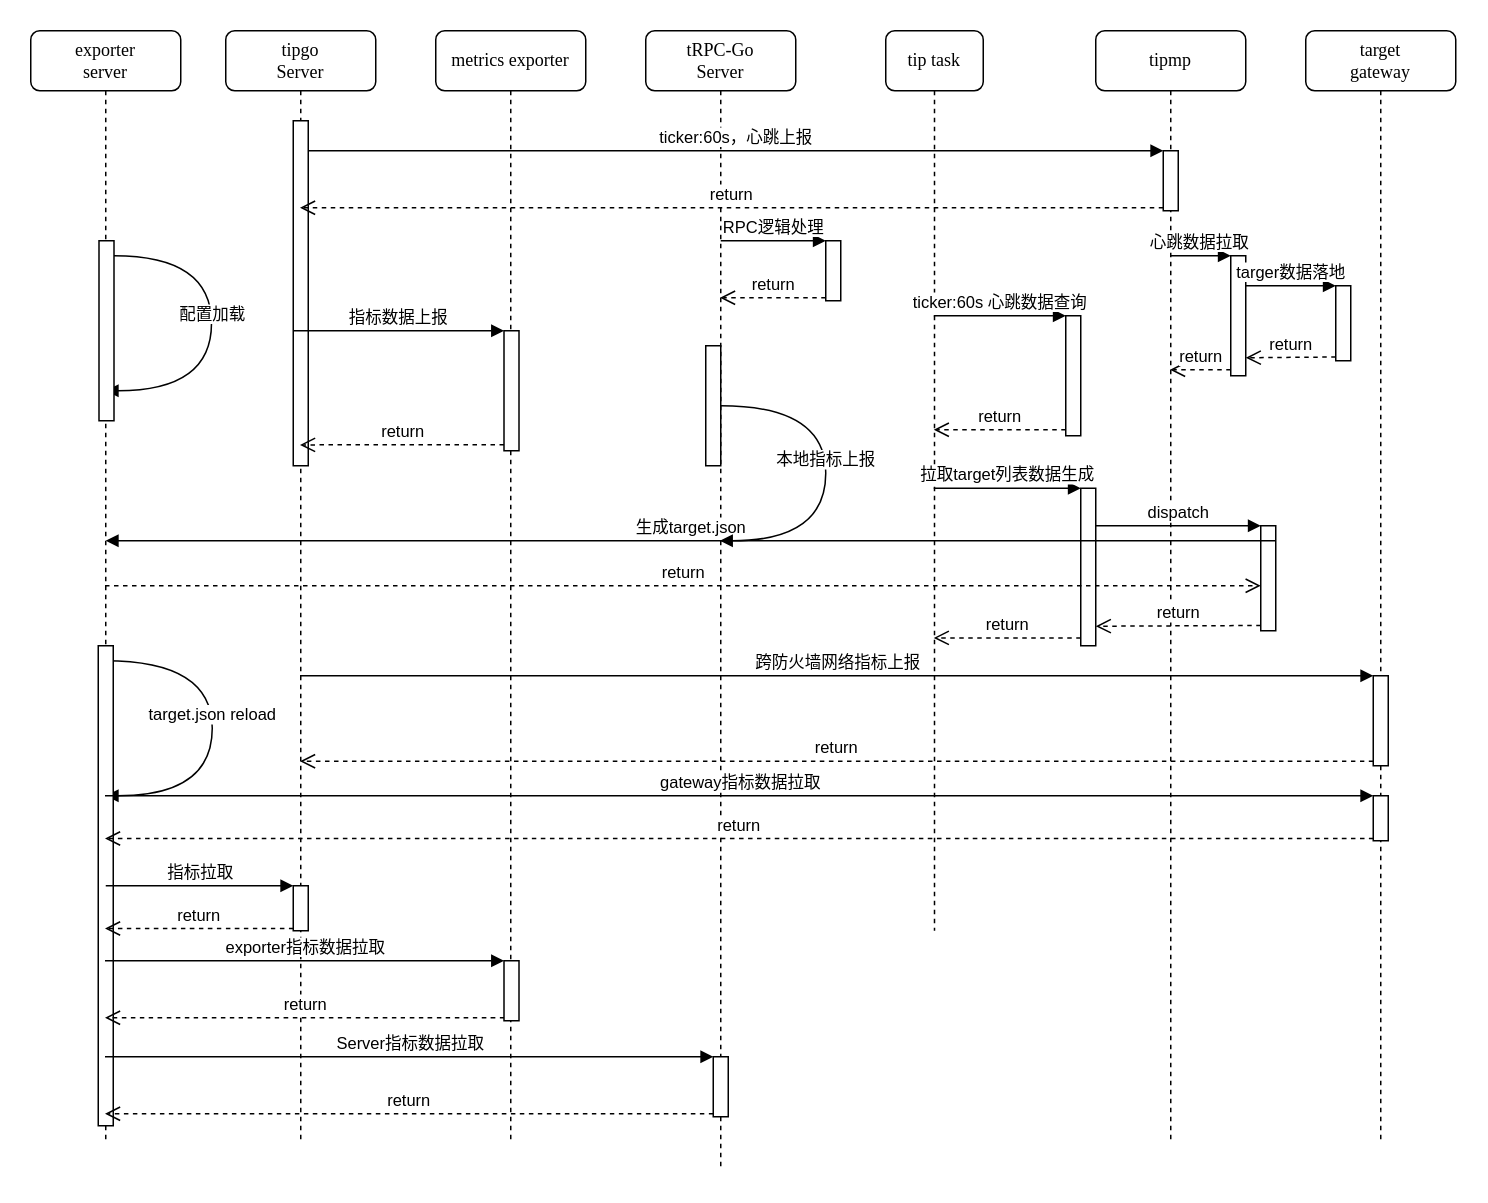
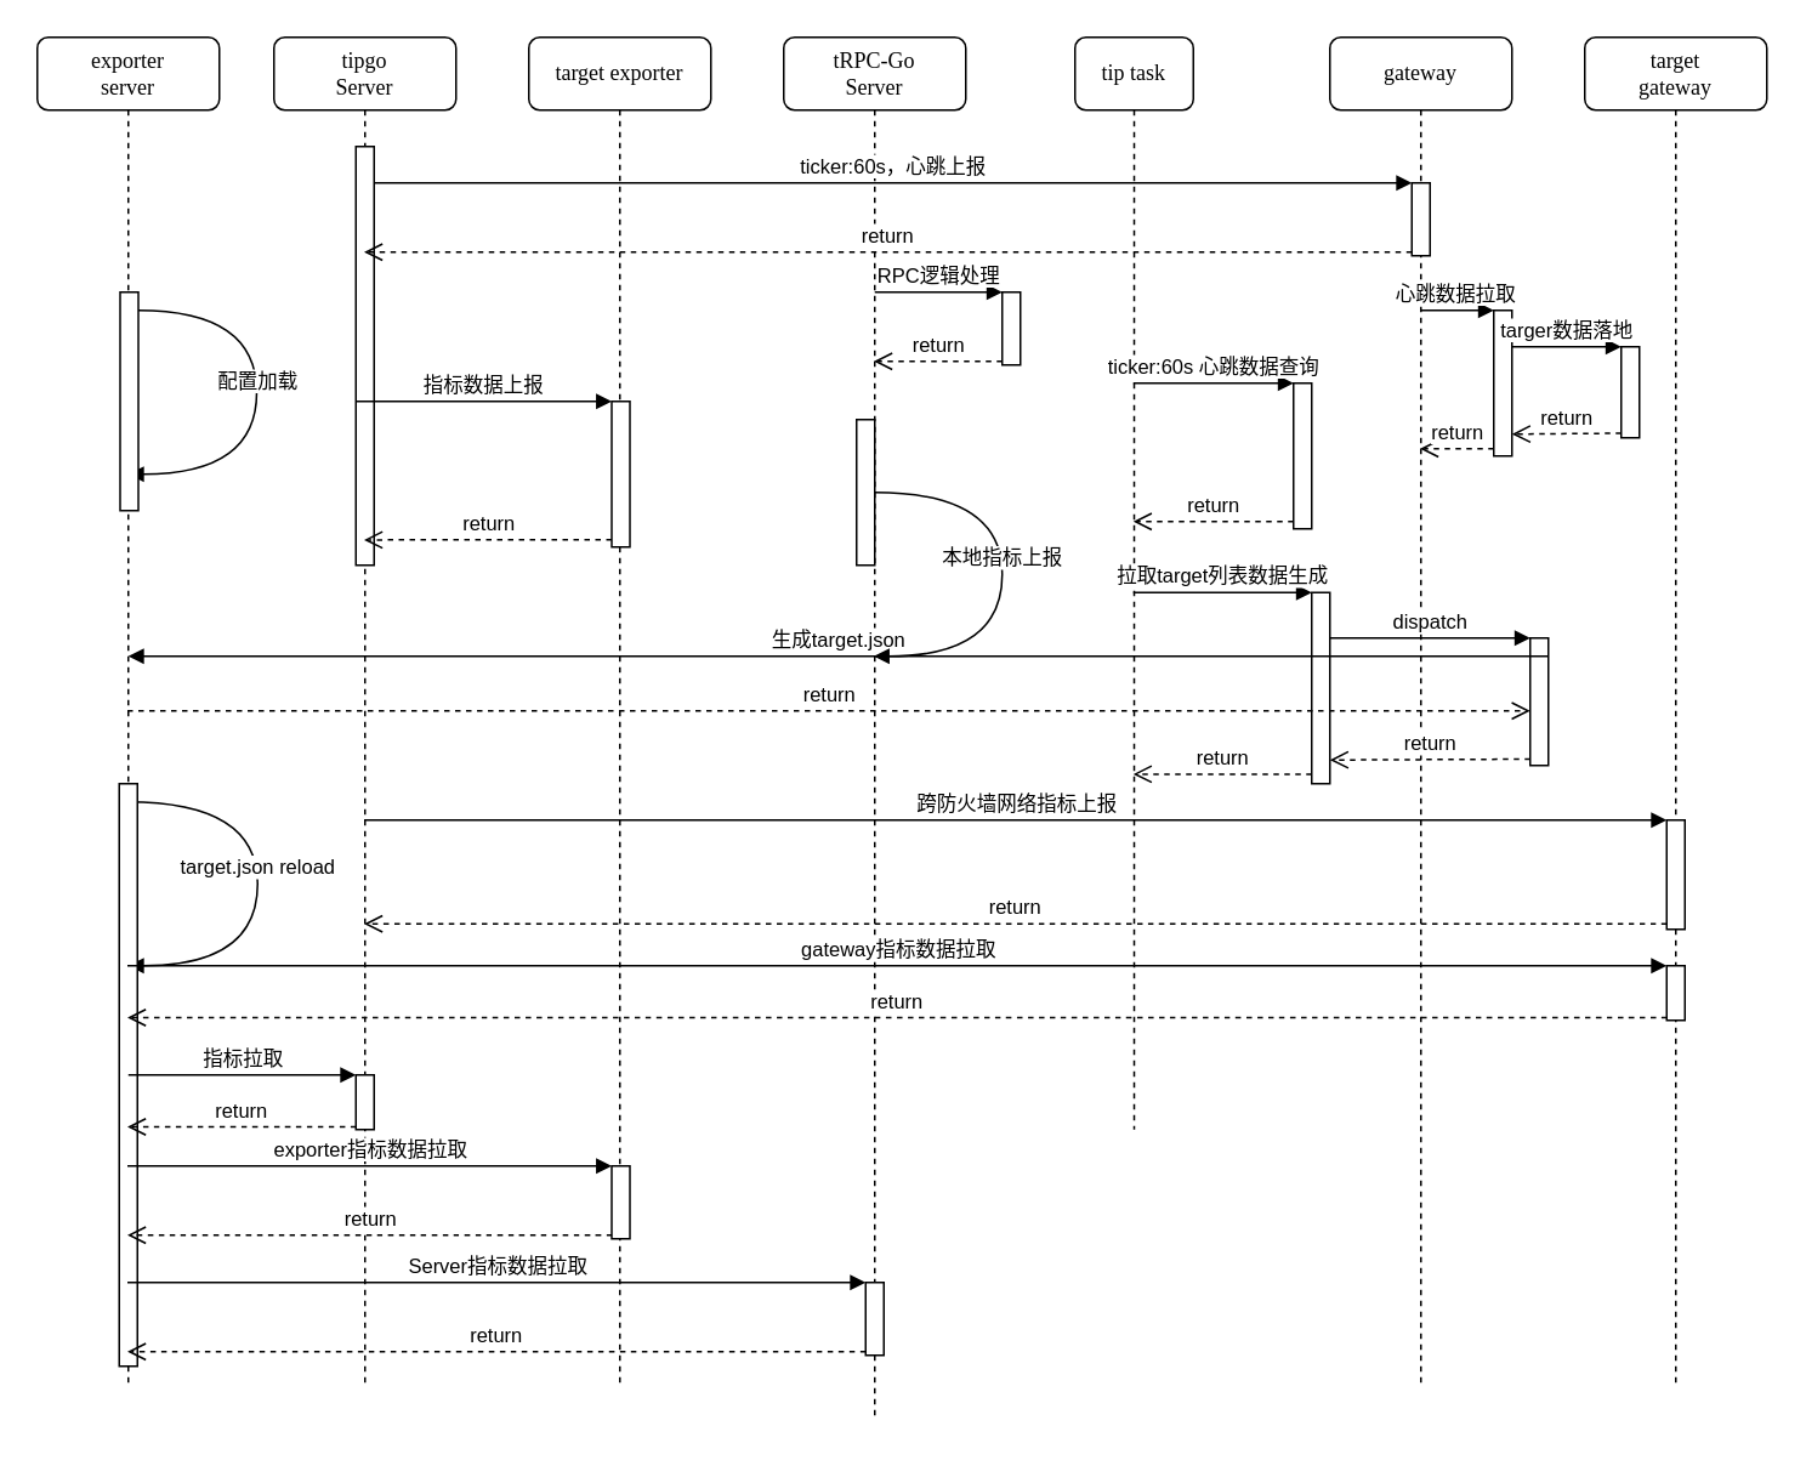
  <mxCell id="0" />
  <mxCell id="1" parent="0" />
  <mxCell id="2" value="tRPC-Go&lt;br&gt;Server" style="shape=umlLifeline;perimeter=lifelinePerimeter;whiteSpace=wrap;html=1;container=1;collapsible=0;recursiveResize=0;outlineConnect=0;rounded=1;shadow=0;comic=0;labelBackgroundColor=none;strokeWidth=1;fontFamily=Verdana;fontSize=12;align=center;" parent="1" vertex="1"><mxGeometry x="430" y="20" width="100" height="760" as="geometry" /></mxCell>
  <mxCell id="3" value="" style="html=1;points=[];perimeter=orthogonalPerimeter;" vertex="1" parent="2"><mxGeometry x="45" y="684" width="10" height="40" as="geometry" /></mxCell>
  <mxCell id="4" value="target&lt;br&gt;gateway" style="shape=umlLifeline;perimeter=lifelinePerimeter;whiteSpace=wrap;html=1;container=1;collapsible=0;recursiveResize=0;outlineConnect=0;rounded=1;shadow=0;comic=0;labelBackgroundColor=none;strokeWidth=1;fontFamily=Verdana;fontSize=12;align=center;" parent="1" vertex="1"><mxGeometry x="870" y="20" width="100" height="740" as="geometry" /></mxCell>
  <mxCell id="5" value="" style="html=1;points=[];perimeter=orthogonalPerimeter;" vertex="1" parent="4"><mxGeometry x="20" y="170" width="10" height="50" as="geometry" /></mxCell>
  <mxCell id="6" value="" style="html=1;points=[];perimeter=orthogonalPerimeter;" vertex="1" parent="4"><mxGeometry x="45" y="430" width="10" height="60" as="geometry" /></mxCell>
  <mxCell id="7" value="" style="html=1;points=[];perimeter=orthogonalPerimeter;" vertex="1" parent="4"><mxGeometry x="45" y="510" width="10" height="30" as="geometry" /></mxCell>
  <mxCell id="8" value="exporter&lt;br&gt;server" style="shape=umlLifeline;perimeter=lifelinePerimeter;whiteSpace=wrap;html=1;container=1;collapsible=0;recursiveResize=0;outlineConnect=0;rounded=1;shadow=0;comic=0;labelBackgroundColor=none;strokeWidth=1;fontFamily=Verdana;fontSize=12;align=center;" parent="1" vertex="1"><mxGeometry x="20" y="20" width="100" height="740" as="geometry" /></mxCell>
  <mxCell id="9" value="配置加载" style="html=1;verticalAlign=bottom;endArrow=block;rounded=0;edgeStyle=orthogonalEdgeStyle;curved=1;startArrow=none;" edge="1" parent="8" source="10"><mxGeometry width="80" relative="1" as="geometry"><mxPoint x="50.5" y="150" as="sourcePoint" /><mxPoint x="50" y="240" as="targetPoint" /><Array as="points"><mxPoint x="120.5" y="150" /><mxPoint x="120.5" y="240" /></Array></mxGeometry></mxCell>
  <mxCell id="10" value="" style="html=1;points=[];perimeter=orthogonalPerimeter;" vertex="1" parent="8"><mxGeometry x="45.5" y="140" width="10" height="120" as="geometry" /></mxCell>
  <mxCell id="11" value="target.json reload" style="html=1;verticalAlign=bottom;endArrow=block;rounded=0;edgeStyle=orthogonalEdgeStyle;curved=1;startArrow=none;" edge="1" parent="8" source="8"><mxGeometry width="80" relative="1" as="geometry"><mxPoint x="55.5" y="420" as="sourcePoint" /><mxPoint x="50" y="510" as="targetPoint" /><Array as="points"><mxPoint x="121" y="420" /><mxPoint x="121" y="510" /></Array></mxGeometry></mxCell>
  <mxCell id="12" value="" style="html=1;points=[];perimeter=orthogonalPerimeter;" vertex="1" parent="8"><mxGeometry x="45" y="410" width="10" height="320" as="geometry" /></mxCell>
  <mxCell id="13" value="tip task" style="shape=umlLifeline;perimeter=lifelinePerimeter;whiteSpace=wrap;html=1;container=1;collapsible=0;recursiveResize=0;outlineConnect=0;rounded=1;shadow=0;comic=0;labelBackgroundColor=none;strokeWidth=1;fontFamily=Verdana;fontSize=12;align=center;" parent="1" vertex="1"><mxGeometry x="590" y="20" width="65" height="600" as="geometry" /></mxCell>
- <mxCell id="14" value="tipmp" style="shape=umlLifeline;perimeter=lifelinePerimeter;whiteSpace=wrap;html=1;container=1;collapsible=0;recursiveResize=0;outlineConnect=0;rounded=1;shadow=0;comic=0;labelBackgroundColor=none;strokeWidth=1;fontFamily=Verdana;fontSize=12;align=center;" parent="1" vertex="1"><mxGeometry x="730" y="20" width="100" height="740" as="geometry" /></mxCell>
+ <mxCell id="14" value="gateway" style="shape=umlLifeline;perimeter=lifelinePerimeter;whiteSpace=wrap;html=1;container=1;collapsible=0;recursiveResize=0;outlineConnect=0;rounded=1;shadow=0;comic=0;labelBackgroundColor=none;strokeWidth=1;fontFamily=Verdana;fontSize=12;align=center;" parent="1" vertex="1"><mxGeometry x="730" y="20" width="100" height="740" as="geometry" /></mxCell>
  <mxCell id="15" value="" style="html=1;points=[];perimeter=orthogonalPerimeter;" vertex="1" parent="14"><mxGeometry x="45" y="80" width="10" height="40" as="geometry" /></mxCell>
  <mxCell id="16" value="" style="html=1;points=[];perimeter=orthogonalPerimeter;" vertex="1" parent="14"><mxGeometry x="90" y="150" width="10" height="80" as="geometry" /></mxCell>
  <mxCell id="17" value="return" style="html=1;verticalAlign=bottom;endArrow=open;dashed=1;endSize=8;exitX=0;exitY=0.95;rounded=0;" edge="1" source="16" parent="14" target="14"><mxGeometry relative="1" as="geometry"><mxPoint x="70" y="230" as="targetPoint" /></mxGeometry></mxCell>
  <mxCell id="18" value="心跳数据拉取" style="html=1;verticalAlign=bottom;endArrow=block;entryX=0;entryY=0;rounded=0;" edge="1" target="16" parent="14" source="14"><mxGeometry x="-0.135" relative="1" as="geometry"><mxPoint x="50" y="220" as="sourcePoint" /><mxPoint x="1" as="offset" /></mxGeometry></mxCell>
- <mxCell id="19" value="metrics exporter" style="shape=umlLifeline;perimeter=lifelinePerimeter;whiteSpace=wrap;html=1;container=1;collapsible=0;recursiveResize=0;outlineConnect=0;rounded=1;shadow=0;comic=0;labelBackgroundColor=none;strokeWidth=1;fontFamily=Verdana;fontSize=12;align=center;" parent="1" vertex="1"><mxGeometry x="290" y="20" width="100" height="740" as="geometry" /></mxCell>
+ <mxCell id="19" value="target exporter" style="shape=umlLifeline;perimeter=lifelinePerimeter;whiteSpace=wrap;html=1;container=1;collapsible=0;recursiveResize=0;outlineConnect=0;rounded=1;shadow=0;comic=0;labelBackgroundColor=none;strokeWidth=1;fontFamily=Verdana;fontSize=12;align=center;" parent="1" vertex="1"><mxGeometry x="290" y="20" width="100" height="740" as="geometry" /></mxCell>
  <mxCell id="20" value="" style="html=1;points=[];perimeter=orthogonalPerimeter;" vertex="1" parent="19"><mxGeometry x="45.5" y="200" width="10" height="80" as="geometry" /></mxCell>
  <mxCell id="21" value="" style="html=1;points=[];perimeter=orthogonalPerimeter;" vertex="1" parent="19"><mxGeometry x="45.5" y="620" width="10" height="40" as="geometry" /></mxCell>
  <mxCell id="22" value="tipgo&lt;br&gt;Server" style="shape=umlLifeline;perimeter=lifelinePerimeter;whiteSpace=wrap;html=1;container=1;collapsible=0;recursiveResize=0;outlineConnect=0;rounded=1;shadow=0;comic=0;labelBackgroundColor=none;strokeWidth=1;fontFamily=Verdana;fontSize=12;align=center;" vertex="1" parent="1"><mxGeometry x="150" y="20" width="100" height="740" as="geometry" /></mxCell>
  <mxCell id="23" value="" style="html=1;points=[];perimeter=orthogonalPerimeter;rounded=0;shadow=0;comic=0;labelBackgroundColor=none;strokeWidth=1;fontFamily=Verdana;fontSize=12;align=center;" vertex="1" parent="22"><mxGeometry x="45" y="60" width="10" height="230" as="geometry" /></mxCell>
  <mxCell id="24" value="" style="html=1;points=[];perimeter=orthogonalPerimeter;" vertex="1" parent="22"><mxGeometry x="45" y="570" width="10" height="30" as="geometry" /></mxCell>
  <mxCell id="25" value="ticker:60s，心跳上报" style="html=1;verticalAlign=bottom;endArrow=block;entryX=0;entryY=0;rounded=0;" edge="1" target="15" parent="1" source="23"><mxGeometry relative="1" as="geometry"><mxPoint x="630" y="260" as="sourcePoint" /></mxGeometry></mxCell>
  <mxCell id="26" value="return" style="html=1;verticalAlign=bottom;endArrow=open;dashed=1;endSize=8;exitX=0;exitY=0.95;rounded=0;" edge="1" source="15" parent="1" target="22"><mxGeometry relative="1" as="geometry"><mxPoint x="630" y="336" as="targetPoint" /></mxGeometry></mxCell>
  <mxCell id="27" value="" style="html=1;points=[];perimeter=orthogonalPerimeter;" vertex="1" parent="1"><mxGeometry x="550" y="160" width="10" height="40" as="geometry" /></mxCell>
  <mxCell id="28" value="RPC逻辑处理" style="html=1;verticalAlign=bottom;endArrow=block;entryX=0;entryY=0;rounded=0;" edge="1" target="27" parent="1"><mxGeometry relative="1" as="geometry"><mxPoint x="480" y="160" as="sourcePoint" /></mxGeometry></mxCell>
  <mxCell id="29" value="return" style="html=1;verticalAlign=bottom;endArrow=open;dashed=1;endSize=8;exitX=0;exitY=0.95;rounded=0;" edge="1" source="27" parent="1" target="2"><mxGeometry relative="1" as="geometry"><mxPoint x="480" y="236" as="targetPoint" /></mxGeometry></mxCell>
  <mxCell id="30" value="targer数据落地" style="html=1;verticalAlign=bottom;endArrow=block;entryX=0;entryY=0;rounded=0;" edge="1" target="5" parent="1" source="16"><mxGeometry relative="1" as="geometry"><mxPoint x="920" y="150" as="sourcePoint" /></mxGeometry></mxCell>
  <mxCell id="31" value="return" style="html=1;verticalAlign=bottom;endArrow=open;dashed=1;endSize=8;exitX=0;exitY=0.95;rounded=0;entryX=1;entryY=0.85;entryDx=0;entryDy=0;entryPerimeter=0;" edge="1" source="5" parent="1" target="16"><mxGeometry relative="1" as="geometry"><mxPoint x="910" y="226" as="targetPoint" /></mxGeometry></mxCell>
  <mxCell id="32" value="指标数据上报" style="html=1;verticalAlign=bottom;endArrow=block;entryX=0;entryY=0;rounded=0;" edge="1" target="20" parent="1"><mxGeometry relative="1" as="geometry"><mxPoint x="195" y="220" as="sourcePoint" /></mxGeometry></mxCell>
  <mxCell id="33" value="return" style="html=1;verticalAlign=bottom;endArrow=open;dashed=1;endSize=8;exitX=0;exitY=0.95;rounded=0;entryX=0.9;entryY=0.983;entryDx=0;entryDy=0;entryPerimeter=0;" edge="1" source="20" parent="1"><mxGeometry relative="1" as="geometry"><mxPoint x="199.5" y="296.09" as="targetPoint" /></mxGeometry></mxCell>
  <mxCell id="34" value="" style="html=1;points=[];perimeter=orthogonalPerimeter;" vertex="1" parent="1"><mxGeometry x="710" y="210" width="10" height="80" as="geometry" /></mxCell>
  <mxCell id="35" value="ticker:60s 心跳数据查询" style="html=1;verticalAlign=bottom;endArrow=block;entryX=0;entryY=0;rounded=0;" edge="1" target="34" parent="1" source="13"><mxGeometry relative="1" as="geometry"><mxPoint x="640" y="340" as="sourcePoint" /></mxGeometry></mxCell>
  <mxCell id="36" value="return" style="html=1;verticalAlign=bottom;endArrow=open;dashed=1;endSize=8;exitX=0;exitY=0.95;rounded=0;" edge="1" source="34" parent="1" target="13"><mxGeometry relative="1" as="geometry"><mxPoint x="640" y="416" as="targetPoint" /></mxGeometry></mxCell>
  <mxCell id="37" value="" style="html=1;points=[];perimeter=orthogonalPerimeter;" vertex="1" parent="1"><mxGeometry x="720" y="325" width="10" height="105" as="geometry" /></mxCell>
  <mxCell id="38" value="拉取target列表数据生成" style="html=1;verticalAlign=bottom;endArrow=block;entryX=0;entryY=0;rounded=0;" edge="1" target="37" parent="1" source="13"><mxGeometry relative="1" as="geometry"><mxPoint x="660" y="460" as="sourcePoint" /></mxGeometry></mxCell>
  <mxCell id="39" value="return" style="html=1;verticalAlign=bottom;endArrow=open;dashed=1;endSize=8;exitX=0;exitY=0.95;rounded=0;" edge="1" source="37" parent="1" target="13"><mxGeometry relative="1" as="geometry"><mxPoint x="660" y="536" as="targetPoint" /></mxGeometry></mxCell>
  <mxCell id="40" value="" style="html=1;points=[];perimeter=orthogonalPerimeter;" vertex="1" parent="1"><mxGeometry x="840" y="350" width="10" height="70" as="geometry" /></mxCell>
  <mxCell id="41" value="dispatch" style="html=1;verticalAlign=bottom;endArrow=block;entryX=0;entryY=0;rounded=0;" edge="1" target="40" parent="1"><mxGeometry relative="1" as="geometry"><mxPoint x="730" y="350" as="sourcePoint" /></mxGeometry></mxCell>
  <mxCell id="42" value="return" style="html=1;verticalAlign=bottom;endArrow=open;dashed=1;endSize=8;exitX=0;exitY=0.95;rounded=0;entryX=1;entryY=0.876;entryDx=0;entryDy=0;entryPerimeter=0;" edge="1" source="40" parent="1" target="37"><mxGeometry relative="1" as="geometry"><mxPoint x="730" y="420" as="targetPoint" /></mxGeometry></mxCell>
  <mxCell id="43" value="生成target.json" style="html=1;verticalAlign=bottom;endArrow=block;entryX=0;entryY=0;rounded=0;exitX=1;exitY=0.143;exitDx=0;exitDy=0;exitPerimeter=0;" edge="1" parent="1" source="40"><mxGeometry relative="1" as="geometry"><mxPoint x="990" y="340" as="sourcePoint" /><mxPoint x="70" y="360" as="targetPoint" /></mxGeometry></mxCell>
  <mxCell id="44" value="return" style="html=1;verticalAlign=bottom;endArrow=open;dashed=1;endSize=8;rounded=0;" edge="1" source="8" parent="1" target="40"><mxGeometry relative="1" as="geometry"><mxPoint x="990" y="416" as="targetPoint" /><mxPoint x="79" y="403.02" as="sourcePoint" /></mxGeometry></mxCell>
  <mxCell id="45" value="本地指标上报" style="html=1;verticalAlign=bottom;endArrow=block;rounded=0;edgeStyle=orthogonalEdgeStyle;curved=1;startArrow=none;" edge="1" parent="1" source="46" target="2"><mxGeometry width="80" relative="1" as="geometry"><mxPoint x="520" y="384.5" as="sourcePoint" /><mxPoint x="600" y="384.5" as="targetPoint" /><Array as="points"><mxPoint x="550" y="270" /><mxPoint x="550" y="360" /></Array></mxGeometry></mxCell>
  <mxCell id="46" value="" style="html=1;points=[];perimeter=orthogonalPerimeter;" vertex="1" parent="1"><mxGeometry x="470" y="230" width="10" height="80" as="geometry" /></mxCell>
  <mxCell id="47" value="跨防火墙网络指标上报" style="html=1;verticalAlign=bottom;endArrow=block;entryX=0;entryY=0;rounded=0;curved=1;" edge="1" target="6" parent="1" source="22"><mxGeometry relative="1" as="geometry"><mxPoint x="850.5" y="450" as="sourcePoint" /></mxGeometry></mxCell>
  <mxCell id="48" value="return" style="html=1;verticalAlign=bottom;endArrow=open;dashed=1;endSize=8;exitX=0;exitY=0.95;rounded=0;curved=1;" edge="1" source="6" parent="1" target="22"><mxGeometry relative="1" as="geometry"><mxPoint x="850" y="507" as="targetPoint" /></mxGeometry></mxCell>
  <mxCell id="49" value="gateway指标数据拉取" style="html=1;verticalAlign=bottom;endArrow=block;entryX=0;entryY=0;rounded=0;curved=1;" edge="1" target="7" parent="1" source="8"><mxGeometry relative="1" as="geometry"><mxPoint x="925.5" y="520" as="sourcePoint" /></mxGeometry></mxCell>
  <mxCell id="50" value="return" style="html=1;verticalAlign=bottom;endArrow=open;dashed=1;endSize=8;exitX=0;exitY=0.95;rounded=0;curved=1;" edge="1" source="7" parent="1" target="8"><mxGeometry relative="1" as="geometry"><mxPoint x="925" y="558" as="targetPoint" /></mxGeometry></mxCell>
  <mxCell id="51" value="指标拉取" style="html=1;verticalAlign=bottom;endArrow=block;entryX=0;entryY=0;rounded=0;curved=1;" edge="1" target="24" parent="1"><mxGeometry relative="1" as="geometry"><mxPoint x="70" y="590" as="sourcePoint" /></mxGeometry></mxCell>
  <mxCell id="52" value="return" style="html=1;verticalAlign=bottom;endArrow=open;dashed=1;endSize=8;exitX=0;exitY=0.95;rounded=0;curved=1;" edge="1" source="24" parent="1" target="8"><mxGeometry relative="1" as="geometry"><mxPoint x="80" y="609" as="targetPoint" /></mxGeometry></mxCell>
  <mxCell id="53" value="exporter指标数据拉取" style="html=1;verticalAlign=bottom;endArrow=block;entryX=0;entryY=0;rounded=0;curved=1;" edge="1" target="21" parent="1" source="8"><mxGeometry relative="1" as="geometry"><mxPoint x="265.5" y="640" as="sourcePoint" /></mxGeometry></mxCell>
  <mxCell id="54" value="return" style="html=1;verticalAlign=bottom;endArrow=open;dashed=1;endSize=8;exitX=0;exitY=0.95;rounded=0;curved=1;" edge="1" source="21" parent="1" target="8"><mxGeometry relative="1" as="geometry"><mxPoint x="265" y="678" as="targetPoint" /></mxGeometry></mxCell>
  <mxCell id="55" value="Server指标数据拉取" style="html=1;verticalAlign=bottom;endArrow=block;entryX=0;entryY=0;rounded=0;curved=1;" edge="1" target="3" parent="1" source="8"><mxGeometry relative="1" as="geometry"><mxPoint x="410" y="704" as="sourcePoint" /></mxGeometry></mxCell>
  <mxCell id="56" value="return" style="html=1;verticalAlign=bottom;endArrow=open;dashed=1;endSize=8;exitX=0;exitY=0.95;rounded=0;curved=1;" edge="1" source="3" parent="1" target="8"><mxGeometry relative="1" as="geometry"><mxPoint x="410" y="780" as="targetPoint" /></mxGeometry></mxCell>
